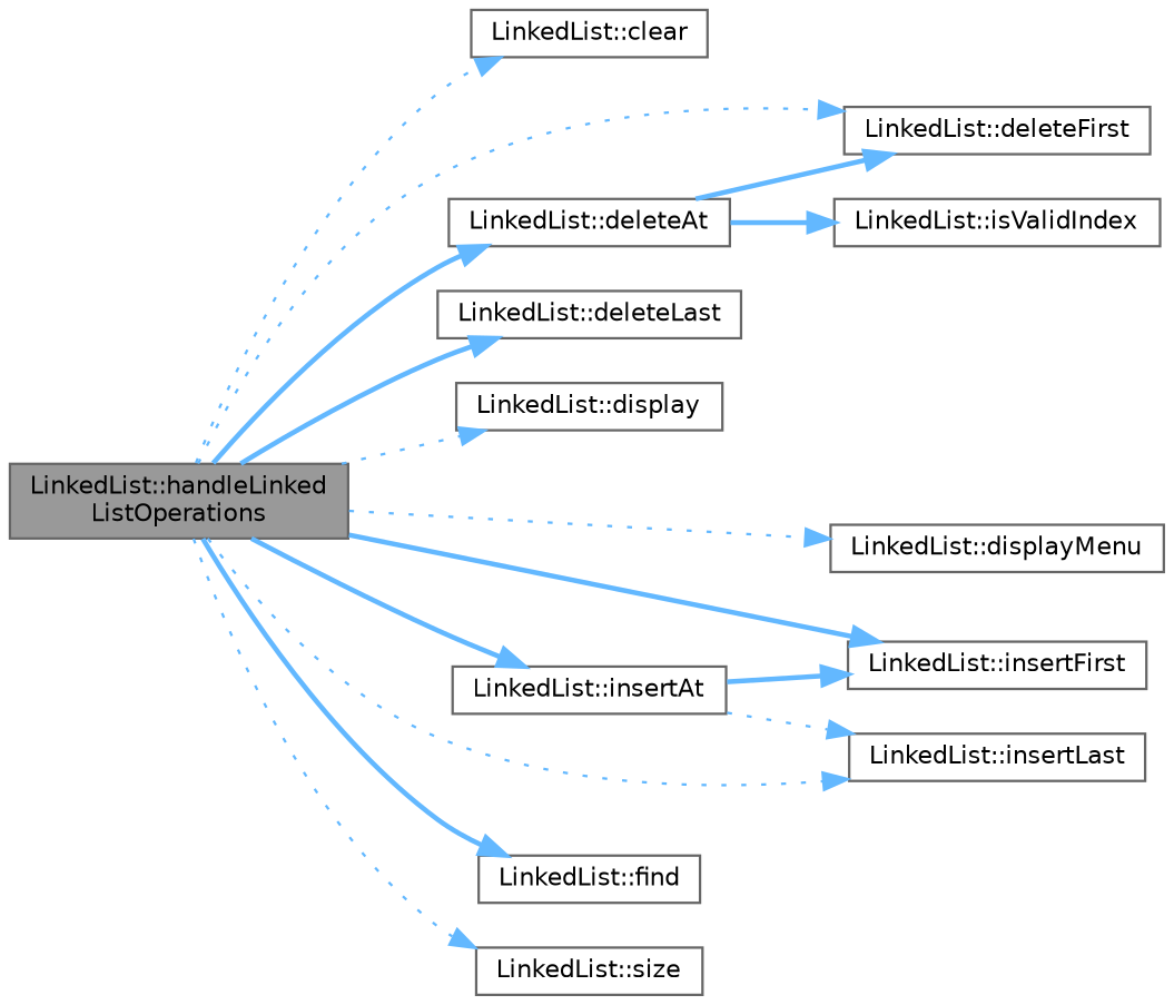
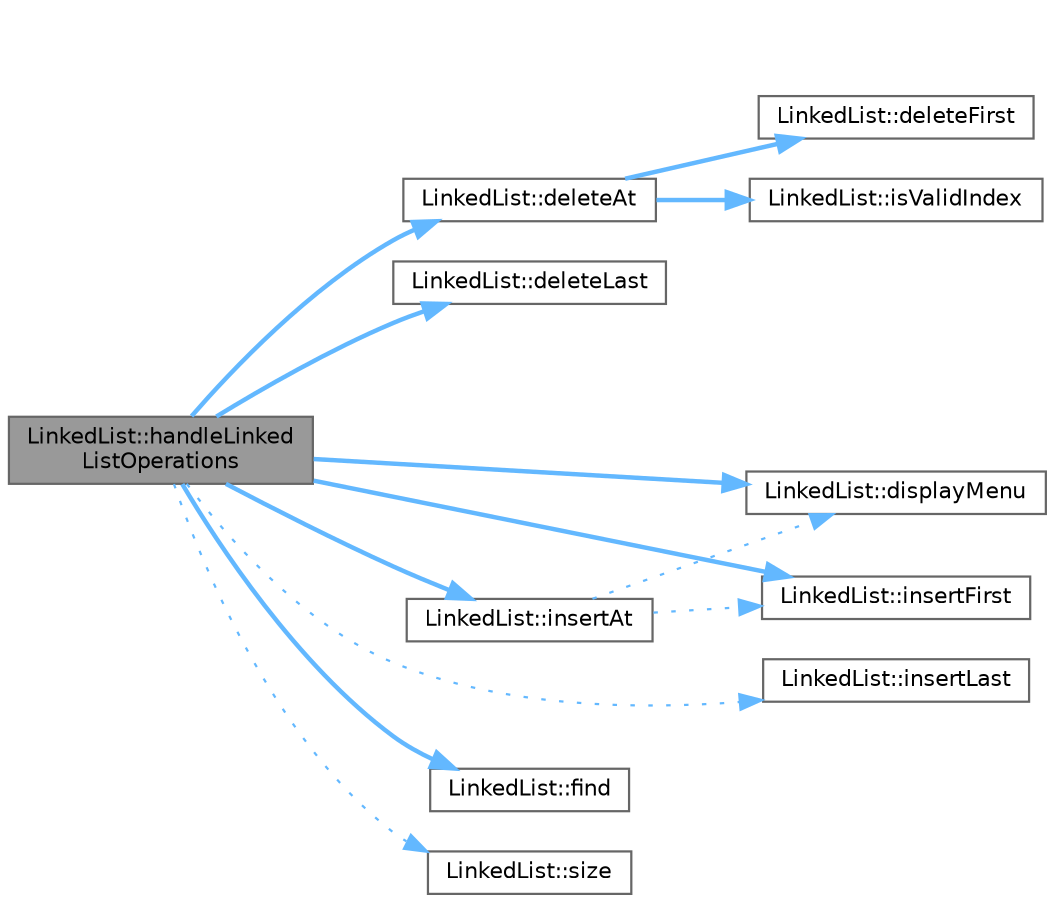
  digraph {
    rankdir=LR
    node [color=grey40 fillcolor=white fontname=Helvetica fontsize=10 shape=box style=filled]
    edge [color=steelblue1 fontname=Helvetica fontsize=10 labelfontname=Helvetica labelfontsize=10 style=bold]
    n1 [color=gray40 fillcolor=grey60 fontcolor=black height=0.2 label="LinkedList::handleLinked\lListOperations" width=0.4]
-   n2 [height=0.2 label="LinkedList::clear" width=0.4]
    n3 [height=0.2 label="LinkedList::deleteAt" width=0.4]
    n4 [height=0.2 label="LinkedList::deleteFirst" width=0.4]
    n5 [height=0.2 label="LinkedList::deleteLast" width=0.4]
-   n6 [height=0.2 label="LinkedList::display" width=0.4]
    n7 [height=0.2 label="LinkedList::displayMenu" width=0.4]
    n8 [height=0.2 label="LinkedList::find" width=0.4]
    n9 [height=0.2 label="LinkedList::insertAt" width=0.4]
    n10 [height=0.2 label="LinkedList::insertFirst" width=0.4]
    n11 [height=0.2 label="LinkedList::insertLast" width=0.4]
    n12 [height=0.2 label="LinkedList::size" width=0.4]
    n13 [height=0.2 label="LinkedList::isValidIndex" width=0.4]
-   n1 -> n2 [style=dotted]
    n1 -> n3
-   n1 -> n4 [style=dotted]
    n1 -> n5
-   n1 -> n6 [style=dotted]
-   n1 -> n7 [style=dotted]
+   n1 -> n7
    n1 -> n8
    n1 -> n9
    n1 -> n10
    n1 -> n11 [style=dotted]
    n1 -> n12 [style=dotted]
    n3 -> n4
    n3 -> n13
-   n9 -> n10
-   n9 -> n11 [style=dotted]
+   n9 -> n10 [style=dotted]
+   n9 -> n7 [style=dotted]
  }
